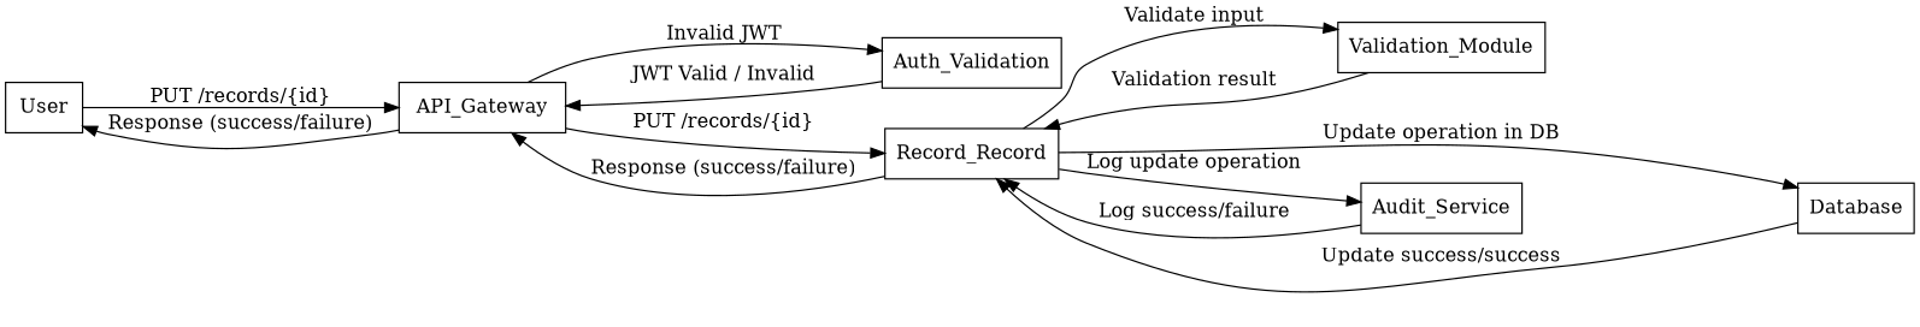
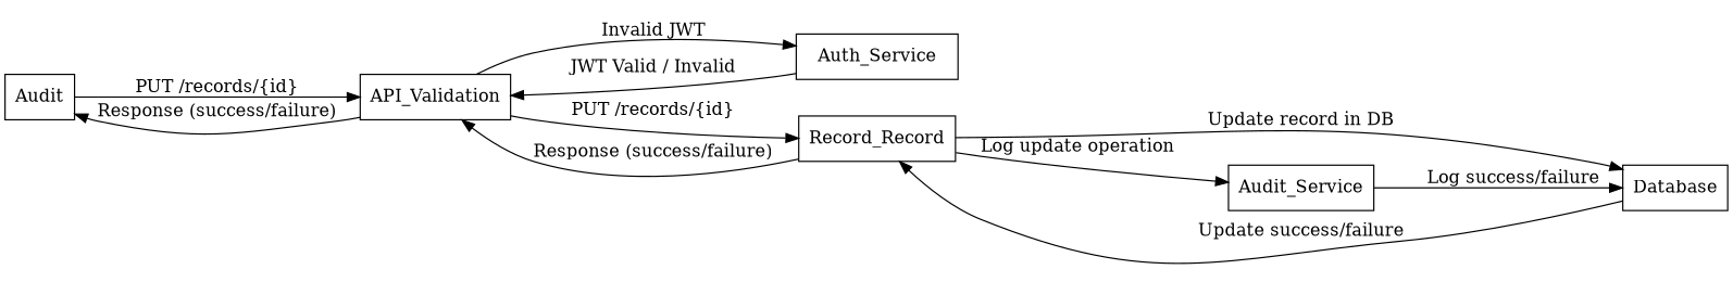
  digraph {
    rankdir=LR
    node [shape=rect]
-   User
-   API_Gateway
-   Auth_Service [label=Auth_Validation]
+   User [label=Audit]
+   API_Gateway [label=API_Validation]
+   Auth_Service
    n4 [label=Record_Record]
-   Validation_Module
    Database
    Audit_Service
    User -> API_Gateway [label="PUT /records/{id}"]
    API_Gateway -> User [label="Response (success/failure)"]
    API_Gateway -> Auth_Service [label="Invalid JWT"]
    API_Gateway -> n4 [label="PUT /records/{id}"]
    Auth_Service -> API_Gateway [label="JWT Valid / Invalid"]
    n4 -> API_Gateway [label="Response (success/failure)"]
-   n4 -> Validation_Module [label="Validate input"]
-   n4 -> Database [label="Update operation in DB"]
+   n4 -> Database [label="Update record in DB"]
    n4 -> Audit_Service [label="Log update operation"]
-   Validation_Module -> n4 [label="Validation result"]
-   Database -> n4 [label="Update success/success"]
-   Audit_Service -> n4 [label="Log success/failure"]
+   Database -> n4 [label="Update success/failure"]
+   Audit_Service -> Database [label="Log success/failure"]
  }
